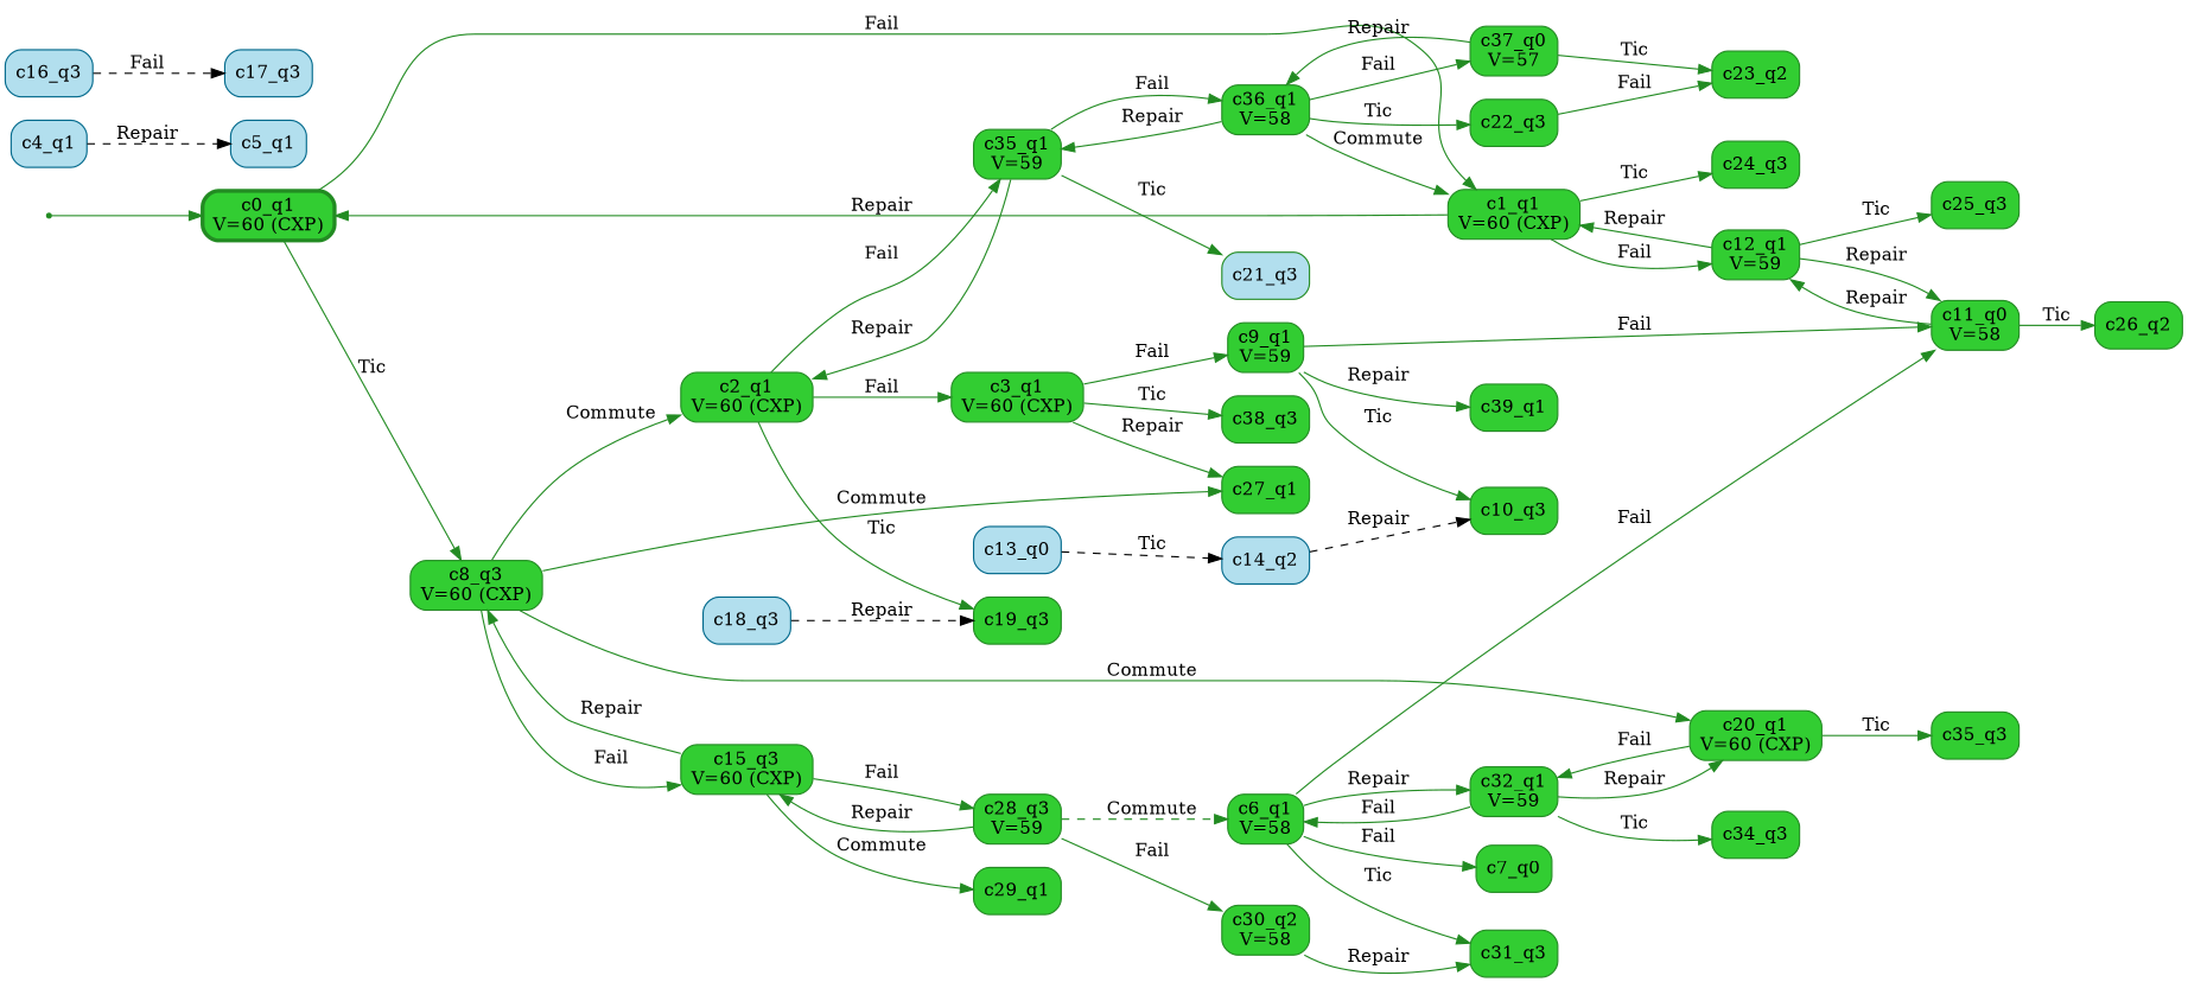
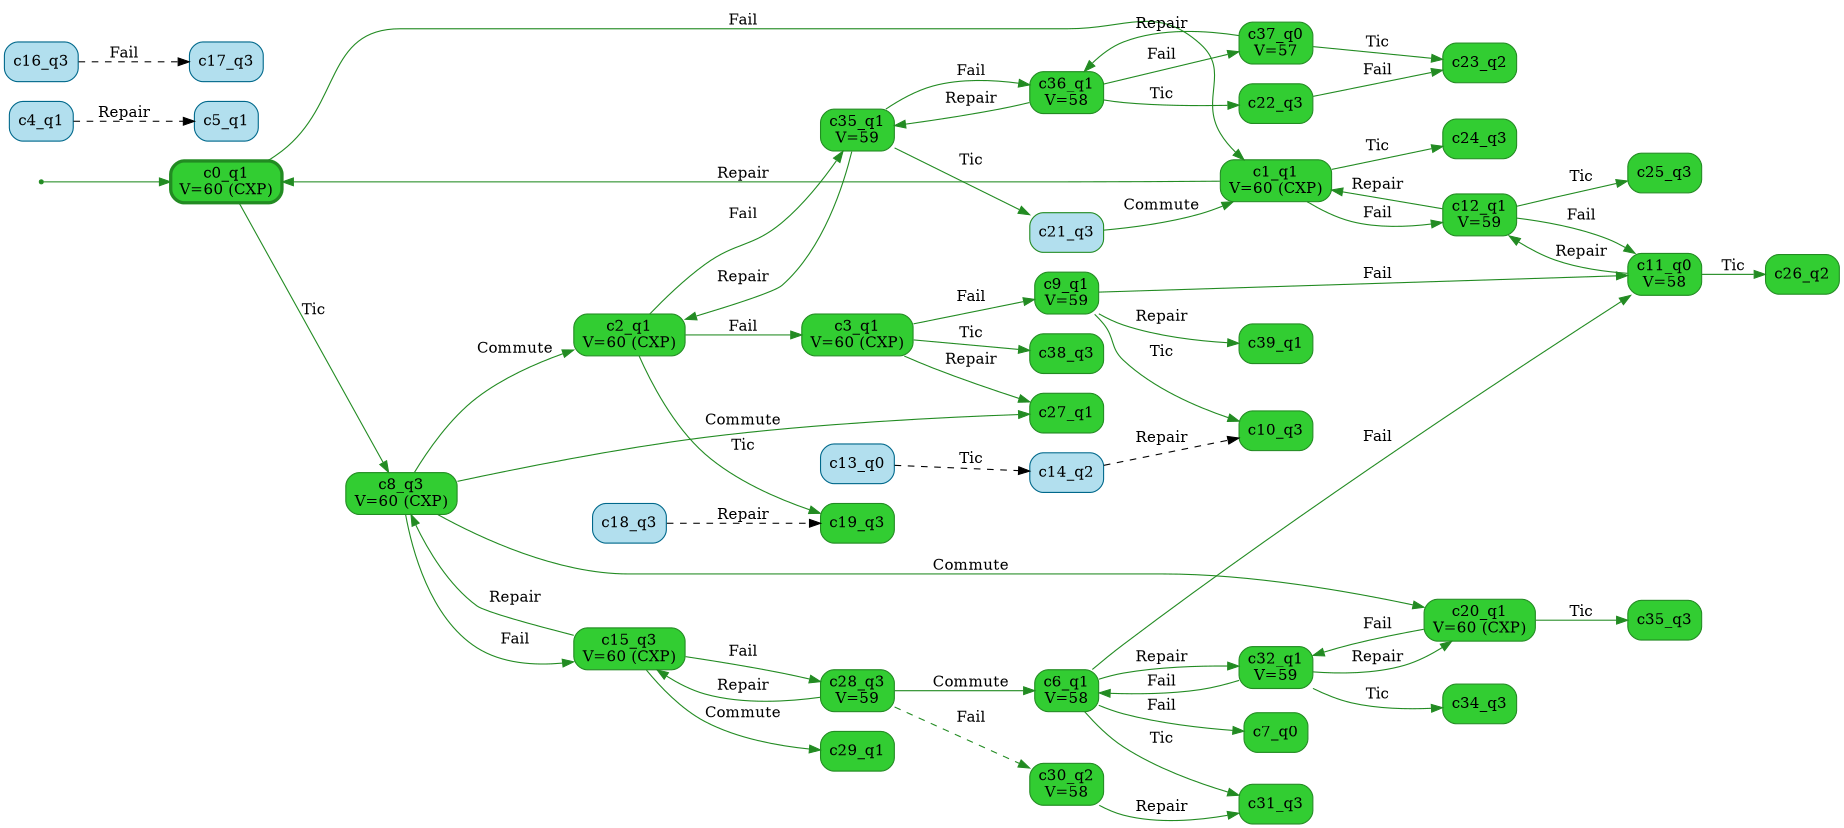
  digraph {
    rankdir=LR
    node [color=forestgreen shape=box fillcolor=limegreen style="rounded, filled"]
    edge [color=forestgreen]
    __invisible__ [shape=point fillcolor="" style=""]
    n2 [label="c0_q1\nV=60 (CXP)" penwidth=3]
    n3 [label="c1_q1\nV=60 (CXP)"]
    n4 [label="c8_q3\nV=60 (CXP)"]
    n5 [label="c12_q1\nV=59"]
    n6 [label=c24_q3]
    n7 [label="c15_q3\nV=60 (CXP)"]
    n8 [label="c20_q1\nV=60 (CXP)"]
    n9 [label="c2_q1\nV=60 (CXP)"]
    n10 [label=c27_q1]
    n11 [label="c11_q0\nV=58"]
    n12 [label=c25_q3]
    n13 [label=c26_q2]
    n14 [label="c28_q3\nV=59"]
    n15 [label=c29_q1]
    n16 [label="c32_q1\nV=59"]
    n17 [label=c35_q3]
    n18 [label="c3_q1\nV=60 (CXP)"]
    n19 [label="c35_q1\nV=59"]
    n20 [label=c19_q3]
    n21 [label="c6_q1\nV=58"]
    n22 [label="c30_q2\nV=58"]
    n23 [label=c7_q0]
    n24 [label=c31_q3]
    n25 [label=c34_q3]
    n26 [label="c9_q1\nV=59"]
    n27 [label=c38_q3]
    n28 [label="c36_q1\nV=58"]
    n29 [fillcolor=lightblue2 label=c21_q3]
    n30 [label=c10_q3]
    n31 [label=c39_q1]
    n32 [label="c37_q0\nV=57"]
    n33 [label=c22_q3]
    n34 [label=c23_q2]
    n35 [color=deepskyblue4 fillcolor=lightblue2 label=c4_q1]
    n36 [color=deepskyblue4 fillcolor=lightblue2 label=c5_q1]
    n37 [color=deepskyblue4 fillcolor=lightblue2 label=c13_q0]
    n38 [color=deepskyblue4 fillcolor=lightblue2 label=c14_q2]
    n39 [color=deepskyblue4 fillcolor=lightblue2 label=c16_q3]
    n40 [color=deepskyblue4 fillcolor=lightblue2 label=c17_q3]
    n41 [color=deepskyblue4 fillcolor=lightblue2 label=c18_q3]
    __invisible__ -> n2
    n2 -> n3 [label=Fail]
    n2 -> n4 [label=Tic]
    n3 -> n2 [label=Repair]
    n3 -> n5 [label=Fail]
    n3 -> n6 [label=Tic]
    n4 -> n7 [label=Fail]
    n4 -> n8 [label=Commute]
    n4 -> n9 [label=Commute]
    n4 -> n10 [label=Commute]
    n5 -> n3 [label=Repair]
-   n5 -> n11 [label=Repair]
+   n5 -> n11 [label=Fail]
    n5 -> n12 [label=Tic]
    n7 -> n4 [label=Repair]
    n7 -> n14 [label=Fail]
    n7 -> n15 [label=Commute]
    n8 -> n16 [label=Fail]
    n8 -> n17 [label=Tic]
    n9 -> n18 [label=Fail]
    n9 -> n19 [label=Fail]
    n9 -> n20 [label=Tic]
    n11 -> n5 [label=Repair]
    n11 -> n13 [label=Tic]
    n14 -> n7 [label=Repair]
-   n14 -> n21 [label=Commute style=dashed]
-   n14 -> n22 [label=Fail]
+   n14 -> n21 [label=Commute]
+   n14 -> n22 [label=Fail style=dashed]
    n16 -> n8 [label=Repair]
    n16 -> n21 [label=Fail]
    n16 -> n25 [label=Tic]
    n18 -> n10 [label=Repair]
    n18 -> n26 [label=Fail]
    n18 -> n27 [label=Tic]
    n19 -> n9 [label=Repair]
    n19 -> n28 [label=Fail]
    n19 -> n29 [label=Tic]
    n21 -> n11 [label=Fail]
    n21 -> n16 [label=Repair]
    n21 -> n23 [label=Fail]
    n21 -> n24 [label=Tic]
    n22 -> n24 [label=Repair]
    n26 -> n11 [label=Fail]
    n26 -> n30 [label=Tic]
    n26 -> n31 [label=Repair]
    n28 -> n19 [label=Repair]
    n28 -> n32 [label=Fail]
    n28 -> n33 [label=Tic]
-   n28 -> n3 [label=Commute]
+   n29 -> n3 [label=Commute]
    n32 -> n28 [label=Repair]
    n32 -> n34 [label=Tic]
    n33 -> n34 [label=Fail]
    n35 -> n36 [color=black label=Repair style=dashed]
    n37 -> n38 [color=black label=Tic style=dashed]
    n38 -> n30 [color=black label=Repair style=dashed]
    n39 -> n40 [color=black label=Fail style=dashed]
    n41 -> n20 [color=black label=Repair style=dashed]
  }
